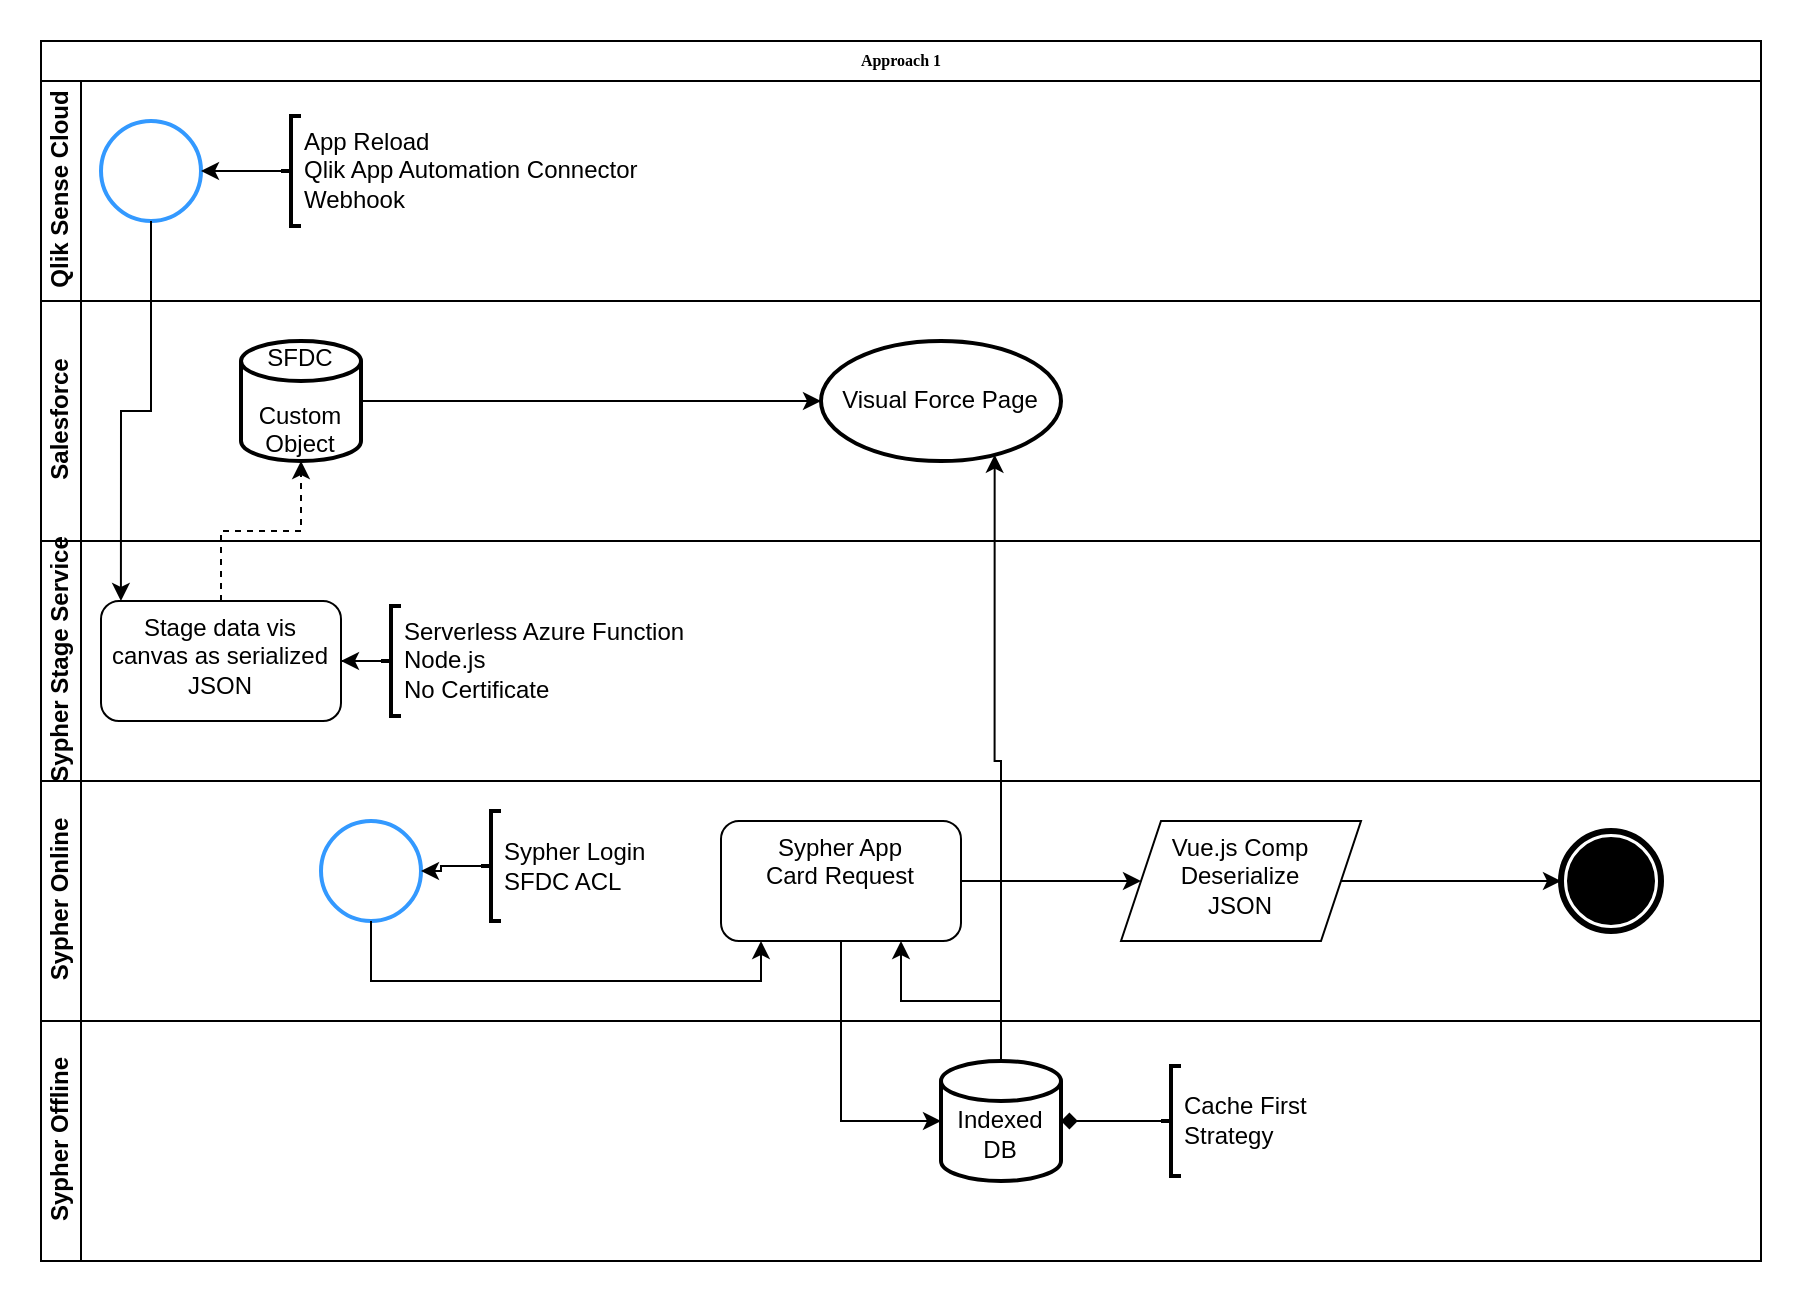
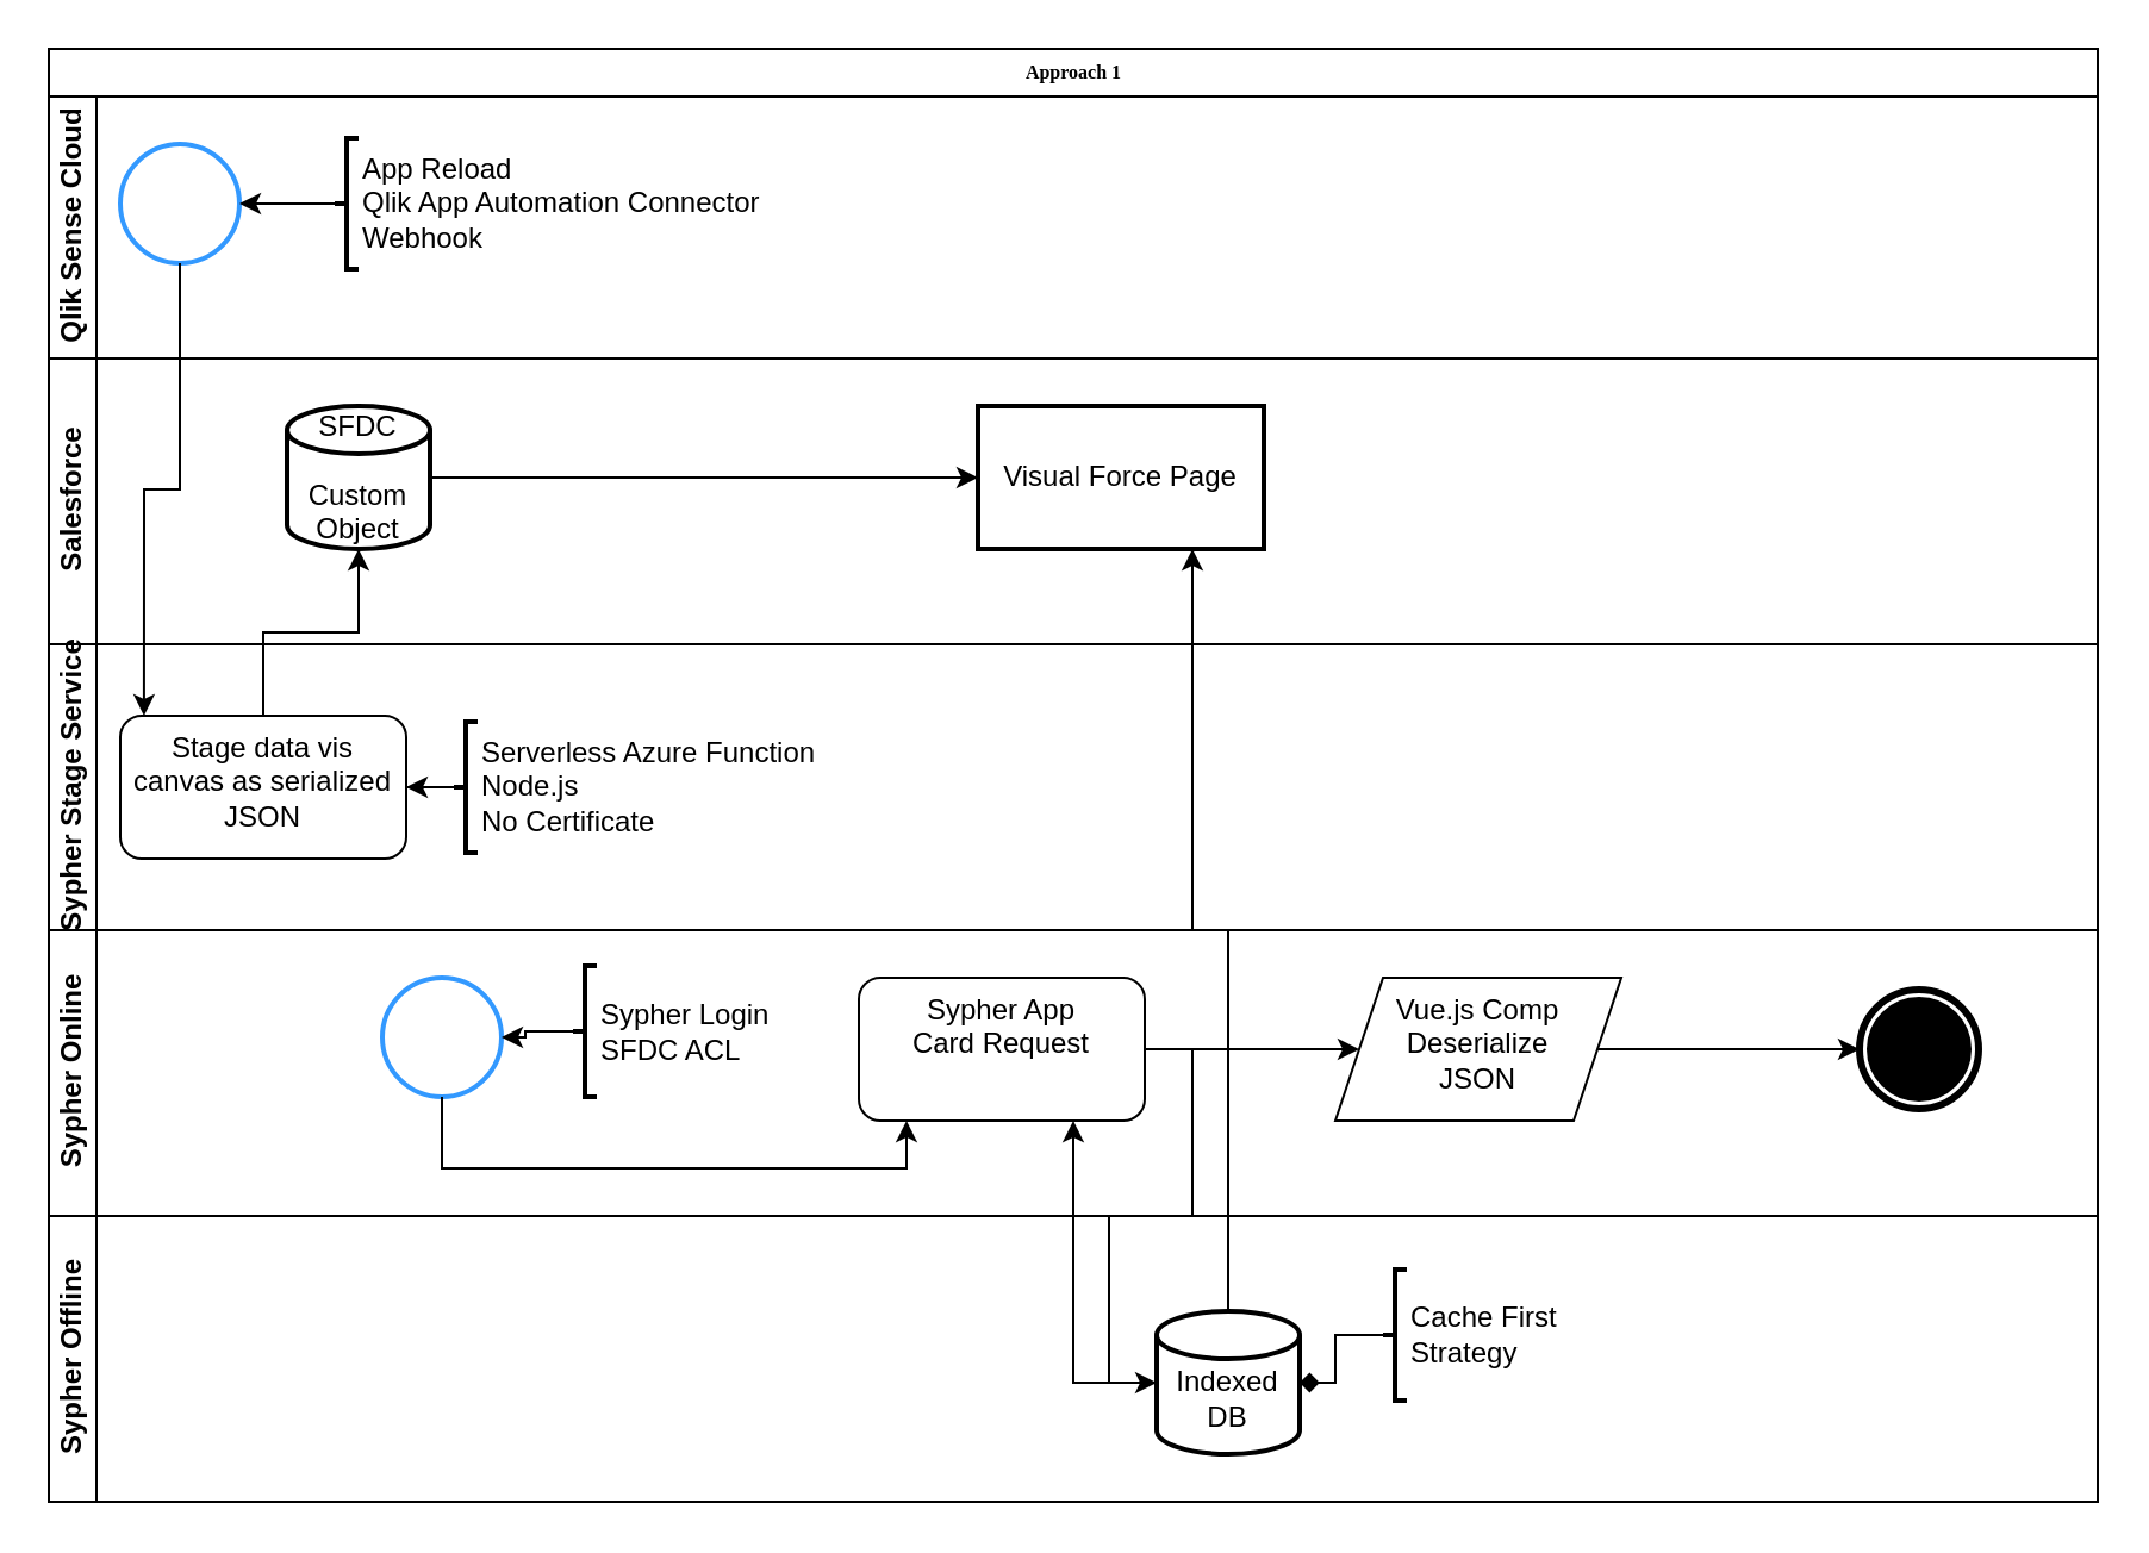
  <mxCell id="0" />
  <mxCell id="1" parent="0" />
  <mxCell id="2" value="Approach 1" style="swimlane;html=1;childLayout=stackLayout;horizontal=1;startSize=20;horizontalStack=0;rounded=0;shadow=0;labelBackgroundColor=none;strokeWidth=1;fontFamily=Verdana;fontSize=8;align=center;" parent="1" vertex="1"><mxGeometry x="20" y="20" width="860" height="610" as="geometry"><mxRectangle x="180" y="70" width="80" height="20" as="alternateBounds" /></mxGeometry></mxCell>
  <mxCell id="3" value="Qlik Sense Cloud" style="swimlane;html=1;startSize=20;horizontal=0;" vertex="1" parent="2"><mxGeometry y="20" width="860" height="110" as="geometry" /></mxCell>
  <mxCell id="4" value="" style="points=[[0.145,0.145,0],[0.5,0,0],[0.855,0.145,0],[1,0.5,0],[0.855,0.855,0],[0.5,1,0],[0.145,0.855,0],[0,0.5,0]];shape=mxgraph.bpmn.event;html=1;verticalLabelPosition=bottom;labelBackgroundColor=#ffffff;verticalAlign=top;align=center;perimeter=ellipsePerimeter;outlineConnect=0;aspect=fixed;outline=standard;symbol=general;strokeColor=#3399FF;strokeWidth=2;" vertex="1" parent="3"><mxGeometry x="30" y="20" width="50" height="50" as="geometry" /></mxCell>
  <mxCell id="5" style="edgeStyle=orthogonalEdgeStyle;rounded=0;orthogonalLoop=1;jettySize=auto;html=1;entryX=1;entryY=0.5;entryDx=0;entryDy=0;entryPerimeter=0;" edge="1" parent="3" source="6" target="4"><mxGeometry relative="1" as="geometry" /></mxCell>
  <mxCell id="6" value="App Reload&lt;br&gt;Qlik App Automation Connector&lt;br&gt;Webhook" style="strokeWidth=2;html=1;shape=mxgraph.flowchart.annotation_2;align=left;labelPosition=right;pointerEvents=1;" vertex="1" parent="3"><mxGeometry x="120" y="17.5" width="10" height="55" as="geometry" /></mxCell>
  <mxCell id="7" value="Salesforce" style="swimlane;html=1;startSize=20;horizontal=0;" parent="2" vertex="1"><mxGeometry y="130" width="860" height="120" as="geometry"><mxRectangle y="20" width="860" height="20" as="alternateBounds" /></mxGeometry></mxCell>
  <mxCell id="8" value="SFDC&lt;br&gt;&lt;br&gt;Custom&lt;br&gt;Object" style="strokeWidth=2;html=1;shape=mxgraph.flowchart.database;whiteSpace=wrap;" vertex="1" parent="7"><mxGeometry x="100" y="20" width="60" height="60" as="geometry" /></mxCell>
- <mxCell id="9" value="Visual Force Page" style="ellipse;whiteSpace=wrap;html=1;strokeWidth=2;" vertex="1" parent="7"><mxGeometry x="390" y="20" width="120" height="60" as="geometry" /></mxCell>
+ <mxCell id="9" value="Visual Force Page" style="whiteSpace=wrap;html=1;strokeWidth=2;" vertex="1" parent="7"><mxGeometry x="390" y="20" width="120" height="60" as="geometry" /></mxCell>
  <mxCell id="10" value="" style="edgeStyle=orthogonalEdgeStyle;rounded=0;orthogonalLoop=1;jettySize=auto;html=1;" edge="1" parent="7" source="8" target="9"><mxGeometry relative="1" as="geometry" /></mxCell>
  <mxCell id="11" value="Sypher Stage Service" style="swimlane;html=1;startSize=20;horizontal=0;" parent="2" vertex="1"><mxGeometry y="250" width="860" height="120" as="geometry" /></mxCell>
  <mxCell id="12" value="Stage data vis&lt;br&gt;canvas as serialized&lt;br&gt;JSON" style="whiteSpace=wrap;html=1;verticalAlign=top;labelBackgroundColor=#ffffff;rounded=1;" vertex="1" parent="11"><mxGeometry x="30" y="30" width="120" height="60" as="geometry" /></mxCell>
  <mxCell id="13" value="" style="edgeStyle=orthogonalEdgeStyle;rounded=0;orthogonalLoop=1;jettySize=auto;html=1;" edge="1" parent="11" source="14" target="12"><mxGeometry relative="1" as="geometry" /></mxCell>
  <mxCell id="14" value="Serverless Azure Function&lt;br&gt;Node.js&lt;br&gt;No Certificate" style="strokeWidth=2;html=1;shape=mxgraph.flowchart.annotation_2;align=left;labelPosition=right;pointerEvents=1;" vertex="1" parent="11"><mxGeometry x="170" y="32.5" width="10" height="55" as="geometry" /></mxCell>
  <mxCell id="15" value="Sypher Online" style="swimlane;html=1;startSize=20;horizontal=0;" vertex="1" parent="2"><mxGeometry y="370" width="860" height="120" as="geometry" /></mxCell>
  <mxCell id="16" value="" style="points=[[0.145,0.145,0],[0.5,0,0],[0.855,0.145,0],[1,0.5,0],[0.855,0.855,0],[0.5,1,0],[0.145,0.855,0],[0,0.5,0]];shape=mxgraph.bpmn.event;html=1;verticalLabelPosition=bottom;labelBackgroundColor=#ffffff;verticalAlign=top;align=center;perimeter=ellipsePerimeter;outlineConnect=0;aspect=fixed;outline=standard;symbol=general;strokeWidth=2;strokeColor=#3399FF;" vertex="1" parent="15"><mxGeometry x="140" y="20" width="50" height="50" as="geometry" /></mxCell>
  <mxCell id="17" style="edgeStyle=orthogonalEdgeStyle;rounded=0;orthogonalLoop=1;jettySize=auto;html=1;" edge="1" parent="15" source="18" target="16"><mxGeometry relative="1" as="geometry" /></mxCell>
  <mxCell id="18" value="Sypher Login&lt;br&gt;SFDC ACL" style="strokeWidth=2;html=1;shape=mxgraph.flowchart.annotation_2;align=left;labelPosition=right;pointerEvents=1;" vertex="1" parent="15"><mxGeometry x="220" y="15" width="10" height="55" as="geometry" /></mxCell>
  <mxCell id="19" value="" style="edgeStyle=orthogonalEdgeStyle;rounded=0;orthogonalLoop=1;jettySize=auto;html=1;" edge="1" parent="15" source="20" target="23"><mxGeometry relative="1" as="geometry" /></mxCell>
  <mxCell id="20" value="Sypher App&lt;br&gt;Card Request" style="whiteSpace=wrap;html=1;verticalAlign=top;labelBackgroundColor=#ffffff;rounded=1;" vertex="1" parent="15"><mxGeometry x="340" y="20" width="120" height="60" as="geometry" /></mxCell>
  <mxCell id="21" value="" style="edgeStyle=orthogonalEdgeStyle;rounded=0;orthogonalLoop=1;jettySize=auto;html=1;" edge="1" parent="15" source="16" target="20"><mxGeometry relative="1" as="geometry"><Array as="points"><mxPoint x="165" y="100" /><mxPoint x="360" y="100" /></Array></mxGeometry></mxCell>
  <mxCell id="22" style="edgeStyle=orthogonalEdgeStyle;rounded=0;orthogonalLoop=1;jettySize=auto;html=1;entryX=0;entryY=0.5;entryDx=0;entryDy=0;entryPerimeter=0;" edge="1" parent="15" source="23" target="24"><mxGeometry relative="1" as="geometry" /></mxCell>
  <mxCell id="23" value="Vue.js Comp&lt;br&gt;Deserialize&lt;br&gt;JSON" style="shape=parallelogram;perimeter=parallelogramPerimeter;whiteSpace=wrap;html=1;fixedSize=1;verticalAlign=top;labelBackgroundColor=#ffffff;" vertex="1" parent="15"><mxGeometry x="540" y="20" width="120" height="60" as="geometry" /></mxCell>
  <mxCell id="24" value="" style="points=[[0.145,0.145,0],[0.5,0,0],[0.855,0.145,0],[1,0.5,0],[0.855,0.855,0],[0.5,1,0],[0.145,0.855,0],[0,0.5,0]];shape=mxgraph.bpmn.event;html=1;verticalLabelPosition=bottom;labelBackgroundColor=#ffffff;verticalAlign=top;align=center;perimeter=ellipsePerimeter;outlineConnect=0;aspect=fixed;outline=end;symbol=terminate;" vertex="1" parent="15"><mxGeometry x="760" y="25" width="50" height="50" as="geometry" /></mxCell>
  <mxCell id="25" value="Sypher Offline" style="swimlane;html=1;startSize=20;horizontal=0;" vertex="1" parent="2"><mxGeometry y="490" width="860" height="120" as="geometry" /></mxCell>
- <mxCell id="26" value="&lt;br&gt;Indexed&lt;br&gt;DB" style="strokeWidth=2;html=1;shape=mxgraph.flowchart.database;whiteSpace=wrap;" vertex="1" parent="25"><mxGeometry x="450" y="20" width="60" height="60" as="geometry" /></mxCell>
+ <mxCell id="26" value="&lt;br&gt;Indexed&lt;br&gt;DB" style="strokeWidth=2;html=1;shape=mxgraph.flowchart.database;whiteSpace=wrap;" vertex="1" parent="25"><mxGeometry x="465" y="40" width="60" height="60" as="geometry" /></mxCell>
  <mxCell id="27" value="" style="edgeStyle=orthogonalEdgeStyle;rounded=0;orthogonalLoop=1;jettySize=auto;html=1;endArrow=diamond;" edge="1" parent="25" source="28" target="26"><mxGeometry relative="1" as="geometry" /></mxCell>
  <mxCell id="28" value="Cache First&lt;br&gt;Strategy" style="strokeWidth=2;html=1;shape=mxgraph.flowchart.annotation_2;align=left;labelPosition=right;pointerEvents=1;" vertex="1" parent="25"><mxGeometry x="560" y="22.5" width="10" height="55" as="geometry" /></mxCell>
  <mxCell id="29" value="" style="edgeStyle=orthogonalEdgeStyle;rounded=0;orthogonalLoop=1;jettySize=auto;html=1;entryX=0.083;entryY=0;entryDx=0;entryDy=0;entryPerimeter=0;" edge="1" parent="2" source="4" target="12"><mxGeometry relative="1" as="geometry" /></mxCell>
- <mxCell id="30" style="edgeStyle=orthogonalEdgeStyle;rounded=0;orthogonalLoop=1;jettySize=auto;html=1;dashed=1;" edge="1" parent="2" source="12" target="8"><mxGeometry relative="1" as="geometry" /></mxCell>
+ <mxCell id="30" style="edgeStyle=orthogonalEdgeStyle;rounded=0;orthogonalLoop=1;jettySize=auto;html=1;" edge="1" parent="2" source="12" target="8"><mxGeometry relative="1" as="geometry" /></mxCell>
  <mxCell id="31" style="edgeStyle=orthogonalEdgeStyle;rounded=0;orthogonalLoop=1;jettySize=auto;html=1;entryX=0;entryY=0.5;entryDx=0;entryDy=0;entryPerimeter=0;" edge="1" parent="2" source="20" target="26"><mxGeometry relative="1" as="geometry" /></mxCell>
  <mxCell id="32" style="edgeStyle=orthogonalEdgeStyle;rounded=0;orthogonalLoop=1;jettySize=auto;html=1;entryX=0.75;entryY=1;entryDx=0;entryDy=0;" edge="1" parent="2" source="26" target="20"><mxGeometry relative="1" as="geometry" /></mxCell>
  <mxCell id="33" style="edgeStyle=orthogonalEdgeStyle;rounded=0;orthogonalLoop=1;jettySize=auto;html=1;entryX=0.75;entryY=1;entryDx=0;entryDy=0;" edge="1" parent="2" source="26" target="9"><mxGeometry relative="1" as="geometry" /></mxCell>
